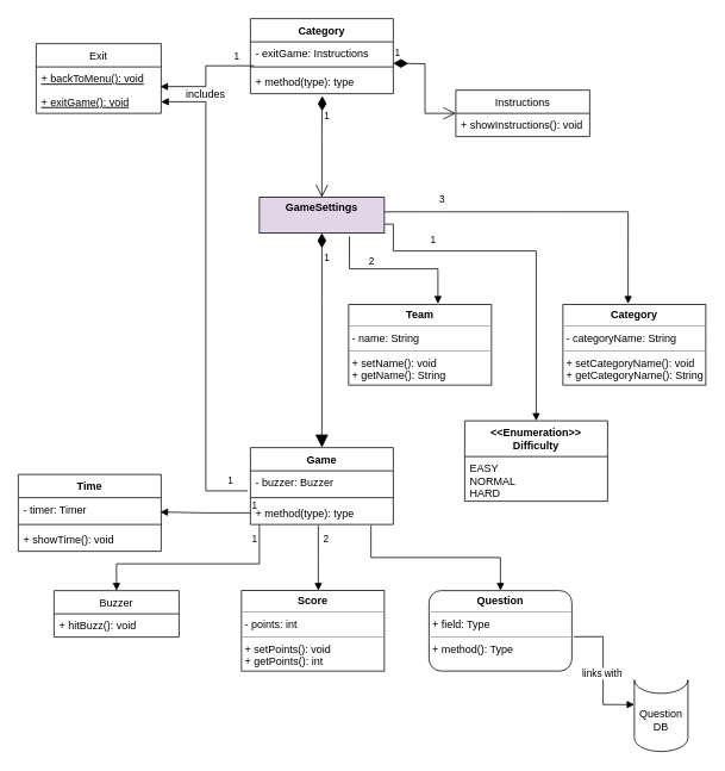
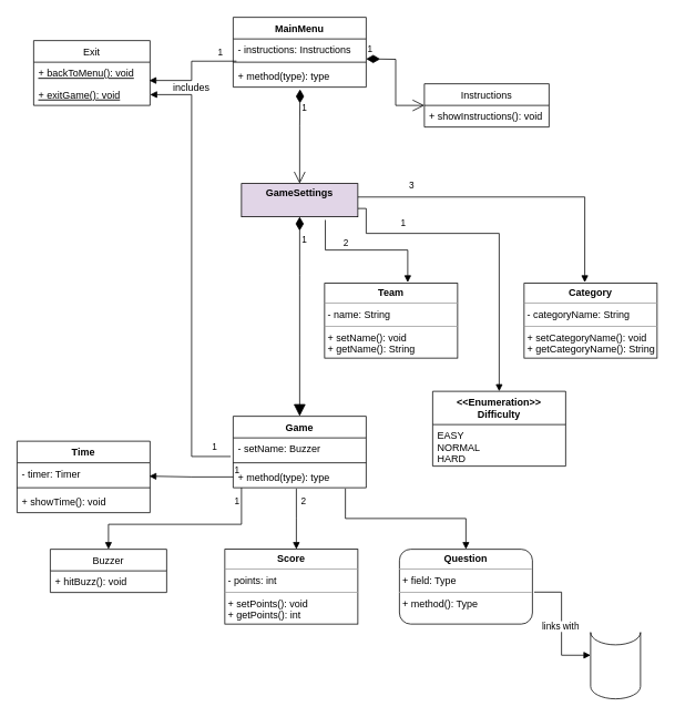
  <mxCell id="0" />
  <mxCell id="1" parent="0" />
  <mxCell id="2" value="Instructions" style="swimlane;fontStyle=0;childLayout=stackLayout;horizontal=1;startSize=26;fillColor=none;horizontalStack=0;resizeParent=1;resizeParentMax=0;resizeLast=0;collapsible=1;marginBottom=0;" parent="1" vertex="1"><mxGeometry x="510" y="100" width="150" height="52" as="geometry" /></mxCell>
  <mxCell id="3" value="+ showInstructions(): void&#10;" style="text;strokeColor=none;fillColor=none;align=left;verticalAlign=top;spacingLeft=4;spacingRight=4;overflow=hidden;rotatable=0;points=[[0,0.5],[1,0.5]];portConstraint=eastwest;" parent="2" vertex="1"><mxGeometry y="26" width="150" height="26" as="geometry" /></mxCell>
- <mxCell id="4" value="Category" style="swimlane;fontStyle=1;align=center;verticalAlign=top;childLayout=stackLayout;horizontal=1;startSize=26;horizontalStack=0;resizeParent=1;resizeParentMax=0;resizeLast=0;collapsible=1;marginBottom=0;" parent="1" vertex="1"><mxGeometry x="280" y="20" width="160" height="84" as="geometry" /></mxCell>
- <mxCell id="5" value="- exitGame: Instructions&#10;" style="text;strokeColor=none;fillColor=none;align=left;verticalAlign=top;spacingLeft=4;spacingRight=4;overflow=hidden;rotatable=0;points=[[0,0.5],[1,0.5]];portConstraint=eastwest;" parent="4" vertex="1"><mxGeometry y="26" width="160" height="24" as="geometry" /></mxCell>
+ <mxCell id="4" value="MainMenu" style="swimlane;fontStyle=1;align=center;verticalAlign=top;childLayout=stackLayout;horizontal=1;startSize=26;horizontalStack=0;resizeParent=1;resizeParentMax=0;resizeLast=0;collapsible=1;marginBottom=0;" parent="1" vertex="1"><mxGeometry x="280" y="20" width="160" height="84" as="geometry" /></mxCell>
+ <mxCell id="5" value="- instructions: Instructions&#10;" style="text;strokeColor=none;fillColor=none;align=left;verticalAlign=top;spacingLeft=4;spacingRight=4;overflow=hidden;rotatable=0;points=[[0,0.5],[1,0.5]];portConstraint=eastwest;" parent="4" vertex="1"><mxGeometry y="26" width="160" height="24" as="geometry" /></mxCell>
  <mxCell id="6" value="" style="line;strokeWidth=1;fillColor=none;align=left;verticalAlign=middle;spacingTop=-1;spacingLeft=3;spacingRight=3;rotatable=0;labelPosition=right;points=[];portConstraint=eastwest;" parent="4" vertex="1"><mxGeometry y="50" width="160" height="8" as="geometry" /></mxCell>
  <mxCell id="7" value="+ method(type): type" style="text;strokeColor=none;fillColor=none;align=left;verticalAlign=top;spacingLeft=4;spacingRight=4;overflow=hidden;rotatable=0;points=[[0,0.5],[1,0.5]];portConstraint=eastwest;" parent="4" vertex="1"><mxGeometry y="58" width="160" height="26" as="geometry" /></mxCell>
  <mxCell id="8" value="1" style="endArrow=open;html=1;endSize=12;startArrow=diamondThin;startSize=14;startFill=1;edgeStyle=orthogonalEdgeStyle;align=left;verticalAlign=bottom;rounded=0;entryX=0;entryY=0.5;entryDx=0;entryDy=0;" parent="1" target="2" edge="1"><mxGeometry x="-1" y="3" relative="1" as="geometry"><mxPoint x="440" y="70" as="sourcePoint" /><mxPoint x="510" y="70" as="targetPoint" /></mxGeometry></mxCell>
  <mxCell id="9" value="Exit" style="swimlane;fontStyle=0;childLayout=stackLayout;horizontal=1;startSize=26;fillColor=none;horizontalStack=0;resizeParent=1;resizeParentMax=0;resizeLast=0;collapsible=1;marginBottom=0;" parent="1" vertex="1"><mxGeometry x="40" y="48" width="140" height="78" as="geometry" /></mxCell>
  <mxCell id="10" value="+ backToMenu(): void&#10;" style="text;strokeColor=none;fillColor=none;align=left;verticalAlign=top;spacingLeft=4;spacingRight=4;overflow=hidden;rotatable=0;points=[[0,0.5],[1,0.5]];portConstraint=eastwest;fontStyle=4" parent="9" vertex="1"><mxGeometry y="26" width="140" height="26" as="geometry" /></mxCell>
  <mxCell id="11" value="+ exitGame(): void" style="text;strokeColor=none;fillColor=none;align=left;verticalAlign=top;spacingLeft=4;spacingRight=4;overflow=hidden;rotatable=0;points=[[0,0.5],[1,0.5]];portConstraint=eastwest;fontStyle=4" parent="9" vertex="1"><mxGeometry y="52" width="140" height="26" as="geometry" /></mxCell>
  <mxCell id="12" value="" style="endArrow=block;endFill=1;html=1;edgeStyle=orthogonalEdgeStyle;align=left;verticalAlign=top;rounded=0;exitX=0.025;exitY=1.115;exitDx=0;exitDy=0;exitPerimeter=0;entryX=0.993;entryY=0.846;entryDx=0;entryDy=0;entryPerimeter=0;" parent="1" source="5" target="10" edge="1"><mxGeometry x="-1" relative="1" as="geometry"><mxPoint x="160" y="180" as="sourcePoint" /><mxPoint x="320" y="180" as="targetPoint" /></mxGeometry></mxCell>
  <mxCell id="13" value="1" style="edgeLabel;resizable=0;html=1;align=left;verticalAlign=bottom;" parent="12" connectable="0" vertex="1"><mxGeometry x="-1" relative="1" as="geometry"><mxPoint x="-24" y="-3" as="offset" /></mxGeometry></mxCell>
  <mxCell id="14" value="includes&lt;br&gt;" style="text;html=1;strokeColor=none;fillColor=none;align=center;verticalAlign=middle;whiteSpace=wrap;rounded=0;" parent="1" vertex="1"><mxGeometry x="200" y="90" width="60" height="30" as="geometry" /></mxCell>
  <mxCell id="15" value="1" style="endArrow=open;html=1;endSize=12;startArrow=diamondThin;startSize=14;startFill=1;edgeStyle=orthogonalEdgeStyle;align=left;verticalAlign=bottom;rounded=0;exitX=0.503;exitY=1.102;exitDx=0;exitDy=0;exitPerimeter=0;entryX=0.5;entryY=0;entryDx=0;entryDy=0;" parent="1" source="7" edge="1" target="51"><mxGeometry x="-0.459" y="1" relative="1" as="geometry"><mxPoint x="210" y="-10" as="sourcePoint" /><mxPoint x="361" y="230" as="targetPoint" /><Array as="points"><mxPoint x="361" y="150" /><mxPoint x="361" y="150" /><mxPoint x="361" y="220" /></Array><mxPoint as="offset" /></mxGeometry></mxCell>
  <mxCell id="16" value="&lt;p style=&quot;margin: 0px ; margin-top: 4px ; text-align: center&quot;&gt;&lt;b&gt;Category&lt;/b&gt;&lt;/p&gt;&lt;hr size=&quot;1&quot;&gt;&lt;p style=&quot;margin: 0px ; margin-left: 4px&quot;&gt;- categoryName: String&lt;/p&gt;&lt;hr size=&quot;1&quot;&gt;&lt;p style=&quot;margin: 0px ; margin-left: 4px&quot;&gt;+ setCategoryName(): void&lt;/p&gt;&lt;p style=&quot;margin: 0px ; margin-left: 4px&quot;&gt;+ getCategoryName(): String&lt;/p&gt;" style="verticalAlign=top;align=left;overflow=fill;fontSize=12;fontFamily=Helvetica;html=1;" parent="1" vertex="1"><mxGeometry x="630" y="340" width="160" height="90" as="geometry" /></mxCell>
  <mxCell id="17" value="&lt;p style=&quot;margin: 0px ; margin-top: 4px ; text-align: center&quot;&gt;&lt;b&gt;Team&lt;/b&gt;&lt;/p&gt;&lt;hr size=&quot;1&quot;&gt;&lt;p style=&quot;margin: 0px ; margin-left: 4px&quot;&gt;- name: String&lt;/p&gt;&lt;hr size=&quot;1&quot;&gt;&lt;p style=&quot;margin: 0px ; margin-left: 4px&quot;&gt;+ setName(): void&lt;/p&gt;&lt;p style=&quot;margin: 0px ; margin-left: 4px&quot;&gt;+ getName(): String&lt;/p&gt;" style="verticalAlign=top;align=left;overflow=fill;fontSize=12;fontFamily=Helvetica;html=1;" parent="1" vertex="1"><mxGeometry x="390" y="340" width="160" height="90" as="geometry" /></mxCell>
  <mxCell id="18" value="&lt;&lt;Enumeration&gt;&gt;&#10;Difficulty" style="swimlane;fontStyle=1;align=center;verticalAlign=top;childLayout=stackLayout;horizontal=1;startSize=40;horizontalStack=0;resizeParent=1;resizeParentMax=0;resizeLast=0;collapsible=1;marginBottom=0;" parent="1" vertex="1"><mxGeometry x="520" y="470" width="160" height="90" as="geometry" /></mxCell>
  <mxCell id="19" value="EASY&#10;NORMAL&#10;HARD" style="text;strokeColor=none;fillColor=none;align=left;verticalAlign=top;spacingLeft=4;spacingRight=4;overflow=hidden;rotatable=0;points=[[0,0.5],[1,0.5]];portConstraint=eastwest;" parent="18" vertex="1"><mxGeometry y="40" width="160" height="50" as="geometry" /></mxCell>
  <mxCell id="20" value="" style="endArrow=block;endFill=1;html=1;edgeStyle=orthogonalEdgeStyle;align=left;verticalAlign=top;rounded=0;entryX=0.456;entryY=-0.011;entryDx=0;entryDy=0;entryPerimeter=0;exitX=0.997;exitY=0.406;exitDx=0;exitDy=0;exitPerimeter=0;" parent="1" target="16" edge="1" source="51"><mxGeometry x="-0.757" y="-18" relative="1" as="geometry"><mxPoint x="440.48" y="251.944" as="sourcePoint" /><mxPoint x="600" y="272.41" as="targetPoint" /><Array as="points"><mxPoint x="703" y="236" /></Array><mxPoint as="offset" /></mxGeometry></mxCell>
  <mxCell id="21" value="3" style="edgeLabel;resizable=0;html=1;align=left;verticalAlign=bottom;" parent="20" connectable="0" vertex="1"><mxGeometry x="-1" relative="1" as="geometry"><mxPoint x="60" y="-6" as="offset" /></mxGeometry></mxCell>
  <mxCell id="22" value="" style="endArrow=block;endFill=1;html=1;edgeStyle=orthogonalEdgeStyle;align=left;verticalAlign=top;rounded=0;entryX=0.5;entryY=0;entryDx=0;entryDy=0;exitX=1;exitY=0.75;exitDx=0;exitDy=0;" parent="1" source="51" target="18" edge="1"><mxGeometry x="-0.75" y="-20" relative="1" as="geometry"><mxPoint x="440" y="255.5" as="sourcePoint" /><mxPoint x="600" y="460" as="targetPoint" /><mxPoint as="offset" /><Array as="points"><mxPoint x="440" y="250" /><mxPoint x="440" y="280" /><mxPoint x="600" y="280" /></Array></mxGeometry></mxCell>
  <mxCell id="23" value="1" style="edgeLabel;resizable=0;html=1;align=left;verticalAlign=bottom;" parent="22" connectable="0" vertex="1"><mxGeometry x="-1" relative="1" as="geometry"><mxPoint x="50" y="25" as="offset" /></mxGeometry></mxCell>
  <mxCell id="24" value="" style="endArrow=block;endFill=1;html=1;edgeStyle=orthogonalEdgeStyle;align=left;verticalAlign=top;rounded=0;entryX=0.625;entryY=-0.011;entryDx=0;entryDy=0;entryPerimeter=0;exitX=0.693;exitY=0.978;exitDx=0;exitDy=0;exitPerimeter=0;" parent="1" target="17" edge="1"><mxGeometry x="-1" relative="1" as="geometry"><mxPoint x="390.88" y="263.824" as="sourcePoint" /><mxPoint x="600" y="300" as="targetPoint" /><Array as="points"><mxPoint x="391" y="300" /><mxPoint x="490" y="300" /></Array></mxGeometry></mxCell>
  <mxCell id="25" value="2" style="edgeLabel;resizable=0;html=1;align=left;verticalAlign=bottom;" parent="24" connectable="0" vertex="1"><mxGeometry x="-1" relative="1" as="geometry"><mxPoint x="20" y="36" as="offset" /></mxGeometry></mxCell>
  <mxCell id="26" value="Game" style="swimlane;fontStyle=1;align=center;verticalAlign=top;childLayout=stackLayout;horizontal=1;startSize=26;horizontalStack=0;resizeParent=1;resizeParentMax=0;resizeLast=0;collapsible=1;marginBottom=0;" parent="1" vertex="1"><mxGeometry x="280" y="500" width="160" height="86" as="geometry" /></mxCell>
- <mxCell id="27" value="- buzzer: Buzzer" style="text;strokeColor=none;fillColor=none;align=left;verticalAlign=top;spacingLeft=4;spacingRight=4;overflow=hidden;rotatable=0;points=[[0,0.5],[1,0.5]];portConstraint=eastwest;" parent="26" vertex="1"><mxGeometry y="26" width="160" height="26" as="geometry" /></mxCell>
+ <mxCell id="27" value="- setName: Buzzer" style="text;strokeColor=none;fillColor=none;align=left;verticalAlign=top;spacingLeft=4;spacingRight=4;overflow=hidden;rotatable=0;points=[[0,0.5],[1,0.5]];portConstraint=eastwest;" parent="26" vertex="1"><mxGeometry y="26" width="160" height="26" as="geometry" /></mxCell>
  <mxCell id="28" value="" style="line;strokeWidth=1;fillColor=none;align=left;verticalAlign=middle;spacingTop=-1;spacingLeft=3;spacingRight=3;rotatable=0;labelPosition=right;points=[];portConstraint=eastwest;" parent="26" vertex="1"><mxGeometry y="52" width="160" height="8" as="geometry" /></mxCell>
  <mxCell id="29" value="+ method(type): type" style="text;strokeColor=none;fillColor=none;align=left;verticalAlign=top;spacingLeft=4;spacingRight=4;overflow=hidden;rotatable=0;points=[[0,0.5],[1,0.5]];portConstraint=eastwest;" parent="26" vertex="1"><mxGeometry y="60" width="160" height="26" as="geometry" /></mxCell>
  <mxCell id="30" value="1" style="endArrow=block;html=1;endSize=12;startArrow=diamondThin;startSize=14;startFill=1;edgeStyle=orthogonalEdgeStyle;align=left;verticalAlign=bottom;rounded=0;entryX=0.5;entryY=0;entryDx=0;entryDy=0;" parent="1" target="26" edge="1" source="51"><mxGeometry x="-0.696" y="1" relative="1" as="geometry"><mxPoint x="359.41" y="264" as="sourcePoint" /><mxPoint x="359.41" y="454" as="targetPoint" /><mxPoint as="offset" /><Array as="points"><mxPoint x="360" y="330" /><mxPoint x="360" y="330" /></Array></mxGeometry></mxCell>
  <mxCell id="31" value="" style="endArrow=block;endFill=1;html=1;edgeStyle=orthogonalEdgeStyle;align=left;verticalAlign=top;rounded=0;exitX=-0.019;exitY=0.862;exitDx=0;exitDy=0;exitPerimeter=0;entryX=1;entryY=0.5;entryDx=0;entryDy=0;" parent="1" source="27" target="11" edge="1"><mxGeometry x="-1" relative="1" as="geometry"><mxPoint x="230" y="500" as="sourcePoint" /><mxPoint x="125.02" y="523.236" as="targetPoint" /></mxGeometry></mxCell>
  <mxCell id="32" value="1" style="edgeLabel;resizable=0;html=1;align=left;verticalAlign=bottom;" parent="31" connectable="0" vertex="1"><mxGeometry x="-1" relative="1" as="geometry"><mxPoint x="-24" y="-3" as="offset" /></mxGeometry></mxCell>
  <mxCell id="33" value="Buzzer" style="swimlane;fontStyle=0;childLayout=stackLayout;horizontal=1;startSize=26;fillColor=none;horizontalStack=0;resizeParent=1;resizeParentMax=0;resizeLast=0;collapsible=1;marginBottom=0;" parent="1" vertex="1"><mxGeometry x="60" y="660" width="140" height="52" as="geometry" /></mxCell>
  <mxCell id="34" value="+ hitBuzz(): void" style="text;strokeColor=none;fillColor=none;align=left;verticalAlign=top;spacingLeft=4;spacingRight=4;overflow=hidden;rotatable=0;points=[[0,0.5],[1,0.5]];portConstraint=eastwest;" parent="33" vertex="1"><mxGeometry y="26" width="140" height="26" as="geometry" /></mxCell>
  <mxCell id="35" value="" style="endArrow=block;endFill=1;html=1;edgeStyle=orthogonalEdgeStyle;align=left;verticalAlign=top;rounded=0;entryX=0.5;entryY=0;entryDx=0;entryDy=0;" parent="1" source="29" target="33" edge="1"><mxGeometry x="-1" relative="1" as="geometry"><mxPoint x="289.92" y="588.418" as="sourcePoint" /><mxPoint x="70" y="660" as="targetPoint" /><Array as="points"><mxPoint x="290" y="630" /><mxPoint x="130" y="630" /></Array></mxGeometry></mxCell>
  <mxCell id="36" value="1" style="edgeLabel;resizable=0;html=1;align=left;verticalAlign=bottom;" parent="35" connectable="0" vertex="1"><mxGeometry x="-1" relative="1" as="geometry"><mxPoint x="-10" y="24" as="offset" /></mxGeometry></mxCell>
  <mxCell id="37" value="&lt;p style=&quot;margin: 0px ; margin-top: 4px ; text-align: center&quot;&gt;&lt;b&gt;Score&lt;/b&gt;&lt;/p&gt;&lt;hr size=&quot;1&quot;&gt;&lt;p style=&quot;margin: 0px ; margin-left: 4px&quot;&gt;- points: int&lt;/p&gt;&lt;hr size=&quot;1&quot;&gt;&lt;p style=&quot;margin: 0px ; margin-left: 4px&quot;&gt;+ setPoints(): void&lt;/p&gt;&lt;p style=&quot;margin: 0px ; margin-left: 4px&quot;&gt;+ getPoints(): int&lt;/p&gt;" style="verticalAlign=top;align=left;overflow=fill;fontSize=12;fontFamily=Helvetica;html=1;" parent="1" vertex="1"><mxGeometry x="270" y="660" width="160" height="90" as="geometry" /></mxCell>
  <mxCell id="38" value="" style="endArrow=block;endFill=1;html=1;edgeStyle=orthogonalEdgeStyle;align=left;verticalAlign=top;rounded=0;exitX=0.475;exitY=1.038;exitDx=0;exitDy=0;exitPerimeter=0;" parent="1" source="29" edge="1"><mxGeometry x="-1" relative="1" as="geometry"><mxPoint x="330" y="620" as="sourcePoint" /><mxPoint x="356" y="660" as="targetPoint" /></mxGeometry></mxCell>
  <mxCell id="39" value="2" style="edgeLabel;resizable=0;html=1;align=left;verticalAlign=bottom;" parent="38" connectable="0" vertex="1"><mxGeometry x="-1" relative="1" as="geometry"><mxPoint x="4" y="23" as="offset" /></mxGeometry></mxCell>
  <mxCell id="40" value="&lt;p style=&quot;margin: 0px ; margin-top: 4px ; text-align: center&quot;&gt;&lt;b&gt;Question&lt;/b&gt;&lt;/p&gt;&lt;hr size=&quot;1&quot;&gt;&lt;p style=&quot;margin: 0px ; margin-left: 4px&quot;&gt;+ field: Type&lt;/p&gt;&lt;hr size=&quot;1&quot;&gt;&lt;p style=&quot;margin: 0px ; margin-left: 4px&quot;&gt;+ method(): Type&lt;/p&gt;" style="verticalAlign=top;align=left;overflow=fill;fontSize=12;fontFamily=Helvetica;html=1;rounded=1;" parent="1" vertex="1"><mxGeometry x="480" y="660" width="160" height="90" as="geometry" /></mxCell>
  <mxCell id="41" value="" style="endArrow=block;endFill=1;html=1;edgeStyle=orthogonalEdgeStyle;align=left;verticalAlign=top;rounded=0;exitX=0.844;exitY=1.038;exitDx=0;exitDy=0;exitPerimeter=0;entryX=0.5;entryY=0;entryDx=0;entryDy=0;" parent="1" source="29" target="40" edge="1"><mxGeometry x="-0.881" y="15" relative="1" as="geometry"><mxPoint x="450" y="630" as="sourcePoint" /><mxPoint x="610" y="630" as="targetPoint" /><mxPoint as="offset" /></mxGeometry></mxCell>
  <mxCell id="42" value="" style="shape=cylinder3;whiteSpace=wrap;html=1;boundedLbl=1;backgroundOutline=1;size=15;lid=0;" parent="1" vertex="1"><mxGeometry x="710" y="760" width="60" height="80" as="geometry" /></mxCell>
  <mxCell id="43" value="links with" style="endArrow=block;endFill=1;html=1;edgeStyle=orthogonalEdgeStyle;align=left;verticalAlign=top;rounded=0;entryX=0;entryY=0;entryDx=0;entryDy=27.5;entryPerimeter=0;exitX=1.013;exitY=0.573;exitDx=0;exitDy=0;exitPerimeter=0;" parent="1" source="40" target="42" edge="1"><mxGeometry x="-0.147" y="-25" relative="1" as="geometry"><mxPoint x="560" y="870" as="sourcePoint" /><mxPoint x="660" y="799.41" as="targetPoint" /><mxPoint as="offset" /></mxGeometry></mxCell>
- <mxCell id="44" value="Question&lt;br&gt;DB" style="text;html=1;strokeColor=none;fillColor=none;align=center;verticalAlign=middle;whiteSpace=wrap;rounded=0;" parent="1" vertex="1"><mxGeometry x="710" y="790" width="60" height="30" as="geometry" /></mxCell>
  <mxCell id="45" value="Time" style="swimlane;fontStyle=1;align=center;verticalAlign=top;childLayout=stackLayout;horizontal=1;startSize=26;horizontalStack=0;resizeParent=1;resizeParentMax=0;resizeLast=0;collapsible=1;marginBottom=0;" parent="1" vertex="1"><mxGeometry x="20" y="530" width="160" height="86" as="geometry" /></mxCell>
  <mxCell id="46" value="- timer: Timer" style="text;strokeColor=none;fillColor=none;align=left;verticalAlign=top;spacingLeft=4;spacingRight=4;overflow=hidden;rotatable=0;points=[[0,0.5],[1,0.5]];portConstraint=eastwest;" parent="45" vertex="1"><mxGeometry y="26" width="160" height="26" as="geometry" /></mxCell>
  <mxCell id="47" value="" style="line;strokeWidth=1;fillColor=none;align=left;verticalAlign=middle;spacingTop=-1;spacingLeft=3;spacingRight=3;rotatable=0;labelPosition=right;points=[];portConstraint=eastwest;" parent="45" vertex="1"><mxGeometry y="52" width="160" height="8" as="geometry" /></mxCell>
  <mxCell id="48" value="+ showTime(): void" style="text;strokeColor=none;fillColor=none;align=left;verticalAlign=top;spacingLeft=4;spacingRight=4;overflow=hidden;rotatable=0;points=[[0,0.5],[1,0.5]];portConstraint=eastwest;" parent="45" vertex="1"><mxGeometry y="60" width="160" height="26" as="geometry" /></mxCell>
  <mxCell id="49" value="" style="endArrow=block;endFill=1;html=1;edgeStyle=orthogonalEdgeStyle;align=left;verticalAlign=top;rounded=0;exitX=0;exitY=0.5;exitDx=0;exitDy=0;entryX=0.994;entryY=0.618;entryDx=0;entryDy=0;entryPerimeter=0;" parent="1" source="29" target="46" edge="1"><mxGeometry x="-1" relative="1" as="geometry"><mxPoint x="0" y="410" as="sourcePoint" /><mxPoint x="132" y="573" as="targetPoint" /></mxGeometry></mxCell>
  <mxCell id="50" value="1" style="edgeLabel;resizable=0;html=1;align=left;verticalAlign=bottom;" parent="49" connectable="0" vertex="1"><mxGeometry x="-1" relative="1" as="geometry" /></mxCell>
  <mxCell id="51" value="&lt;p style=&quot;margin: 0px ; margin-top: 4px ; text-align: center&quot;&gt;&lt;/p&gt;&lt;div style=&quot;text-align: center ; height: 2px&quot;&gt;&lt;b&gt;GameSettings&lt;/b&gt;&lt;/div&gt;&lt;div style=&quot;text-align: center ; height: 2px&quot;&gt;&lt;b&gt;&lt;br&gt;&lt;/b&gt;&lt;/div&gt;" style="verticalAlign=top;align=left;overflow=fill;fontSize=12;fontFamily=Helvetica;html=1;fillColor=#e1d5e7;" vertex="1" parent="1"><mxGeometry x="290" y="220" width="140" height="40" as="geometry" /></mxCell>
